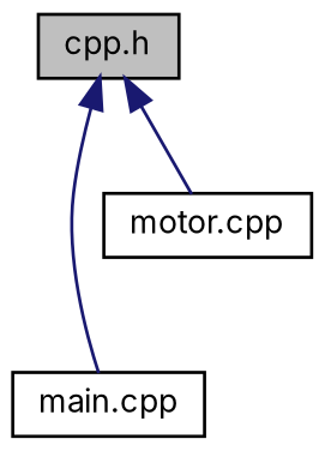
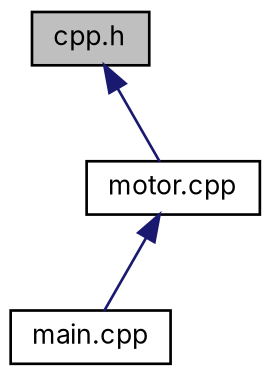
  digraph {
    fontname=Inter
    node [color=black fillcolor=white fontname=Inter fontsize=10 shape=record style=filled]
    edge [color=midnightblue dir=back fontname=Inter fontsize=10 labelfontname=Helvetica labelfontsize=10 style=solid]
    n1 [fillcolor=grey75 fontcolor=black height=0.2 label="cpp.h" width=0.4]
    n2 [height=0.2 label="main.cpp" width=0.4]
    n3 [height=0.2 label="motor.cpp" width=0.4]
-   n1 -> n2
+   n3 -> n2
    n1 -> n3
  }
